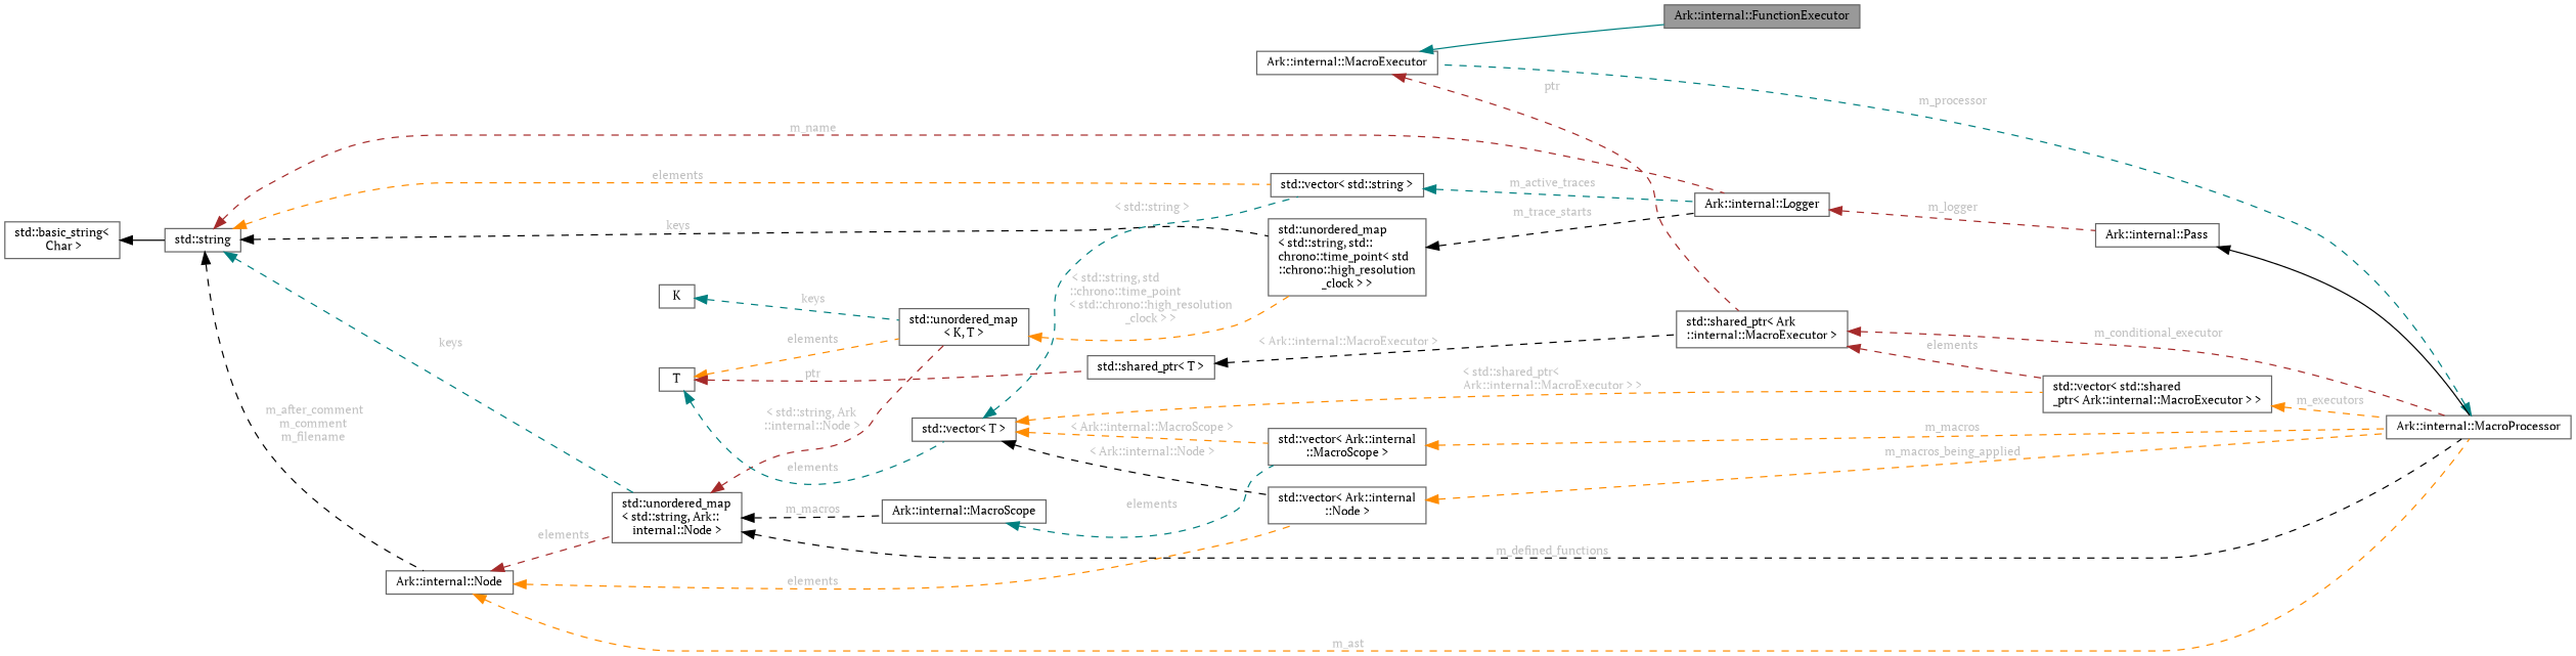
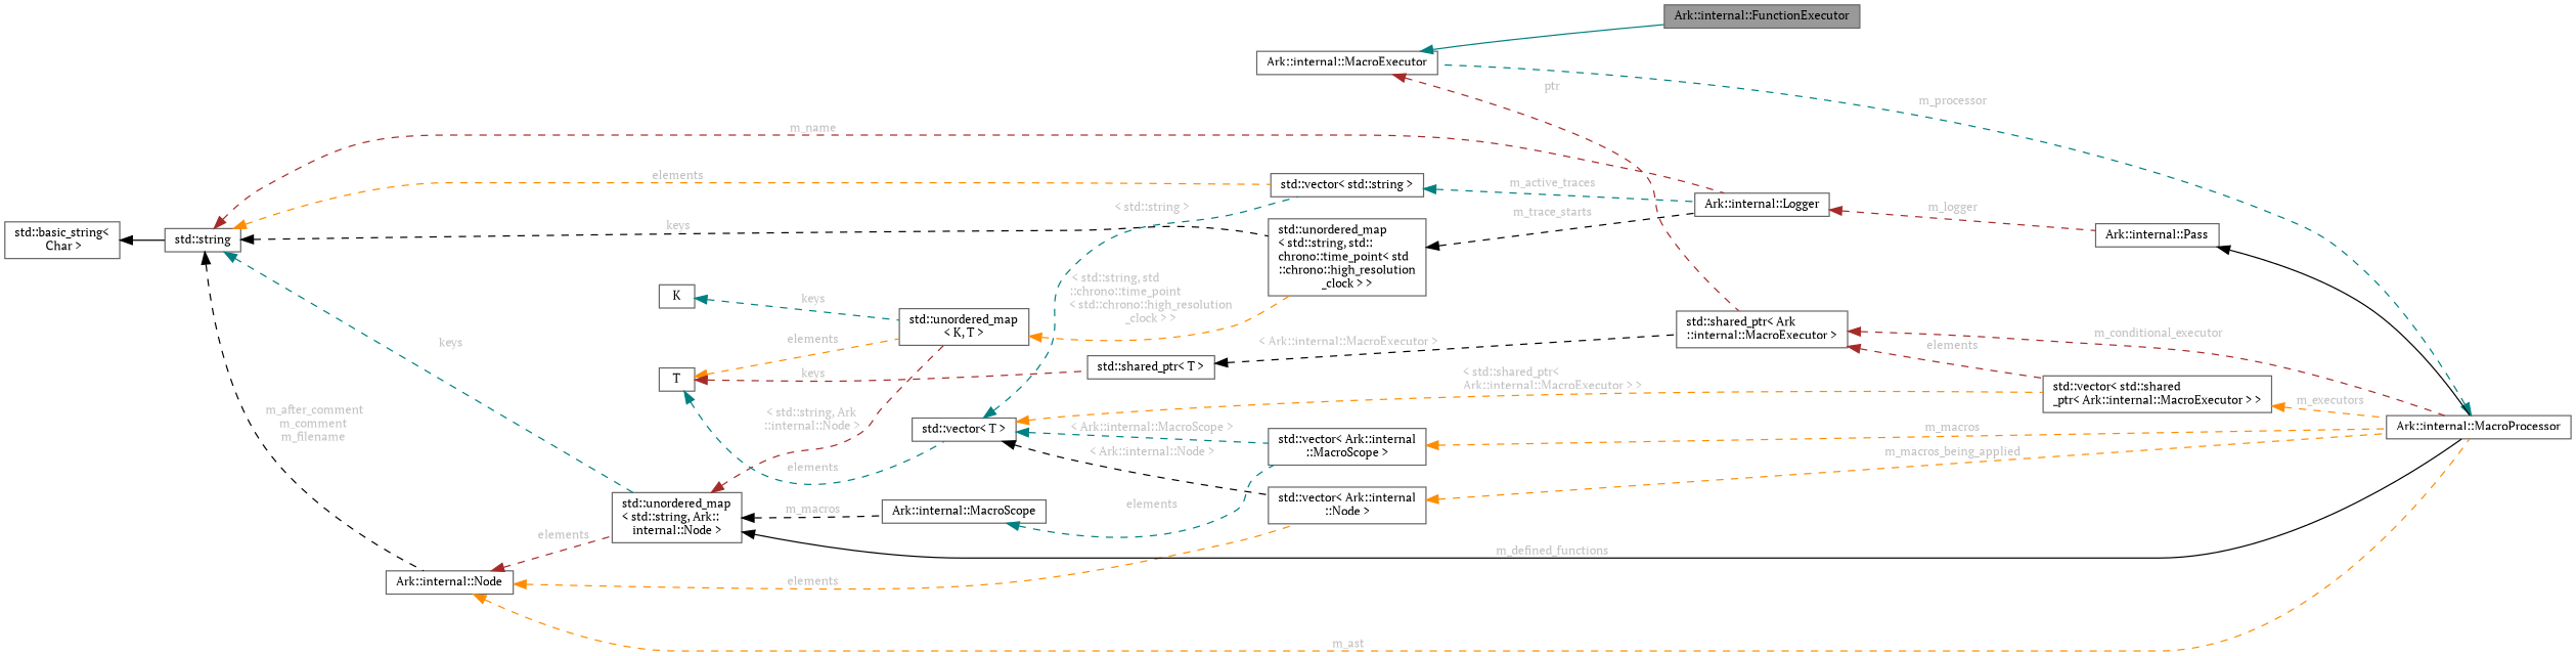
  digraph {
    fontname="PT Serif"
    rankdir=LR
    node [color=gray40 fillcolor=white fontname="PT Serif" fontsize=10 shape=box style=filled]
    edge [color=teal dir=back fontname="PT Serif" fontsize=10 labelfontname=Helvetica labelfontsize=10 style=dashed fontcolor=grey]
    n1 [fillcolor=grey60 fontcolor=black height=0.2 label="Ark::internal::FunctionExecutor" width=0.4]
    n2 [height=0.2 label="Ark::internal::MacroExecutor" width=0.4]
    n3 [height=0.2 label="std::shared_ptr\< Ark\l::internal::MacroExecutor \>" width=0.4]
    n4 [height=0.2 label="Ark::internal::MacroProcessor" width=0.4]
    n5 [height=0.2 label="std::vector\< std::shared\l_ptr\< Ark::internal::MacroExecutor \> \>" width=0.4]
    n6 [height=0.2 label="Ark::internal::Pass" width=0.4]
    n7 [height=0.2 label="Ark::internal::Logger" width=0.4]
    n8 [height=0.2 label="std::string" width=0.4]
    n9 [height=0.2 label="std::unordered_map\l\< std::string, std::\lchrono::time_point\< std\l::chrono::high_resolution\l_clock \> \>" width=0.4]
    n10 [height=0.2 label="std::vector\< std::string \>" width=0.4]
    n11 [height=0.2 label="Ark::internal::Node" width=0.4]
    n12 [height=0.2 label="std::unordered_map\l\< std::string, Ark::\linternal::Node \>" width=0.4]
    n13 [height=0.2 label="std::vector\< Ark::internal\l::Node \>" width=0.4]
    n14 [height=0.2 label="std::unordered_map\l\< K, T \>" width=0.4]
    n15 [height=0.2 label="Ark::internal::MacroScope" width=0.4]
    n16 [height=0.2 label="std::basic_string\<\l Char \>" width=0.4]
    n17 [height=0.2 label=K width=0.4]
    n18 [height=0.2 label=T width=0.4]
    n19 [height=0.2 label="std::vector\< T \>" width=0.4]
    n20 [height=0.2 label="std::shared_ptr\< T \>" width=0.4]
    n21 [height=0.2 label="std::vector\< Ark::internal\l::MacroScope \>" width=0.4]
    n2 -> n1 [style=solid fontcolor=""]
    n2 -> n3 [color=brown label=" ptr"]
    n3 -> n4 [color=brown label=" m_conditional_executor"]
    n3 -> n5 [color=brown label=" elements"]
    n4 -> n2 [label=" m_processor"]
    n5 -> n4 [color=darkorange label=" m_executors"]
    n6 -> n4 [color=black style=solid fontcolor=""]
    n7 -> n6 [color=brown label=" m_logger"]
    n8 -> n7 [color=brown label=" m_name"]
    n8 -> n9 [color=black label=" keys"]
    n8 -> n10 [color=darkorange label=" elements"]
    n8 -> n11 [color=black label=" m_after_comment\nm_comment\nm_filename"]
    n8 -> n12 [label=" keys"]
    n9 -> n7 [color=black label=" m_trace_starts"]
    n10 -> n7 [label=" m_active_traces"]
    n11 -> n4 [color=darkorange label=" m_ast"]
    n11 -> n12 [color=brown label=" elements"]
    n11 -> n13 [color=darkorange label=" elements"]
-   n12 -> n4 [color=black label=" m_defined_functions"]
+   n12 -> n4 [color=black label=" m_defined_functions" style=solid]
    n12 -> n14 [color=brown label=" \< std::string, Ark\l::internal::Node \>"]
    n12 -> n15 [color=black label=" m_macros"]
    n13 -> n4 [color=darkorange label=" m_macros_being_applied"]
    n14 -> n9 [color=darkorange label=" \< std::string, std\l::chrono::time_point\l\< std::chrono::high_resolution\l_clock \> \>"]
    n15 -> n21 [label=" elements"]
    n16 -> n8 [color=black style=solid fontcolor=""]
    n17 -> n14 [label=" keys"]
    n18 -> n14 [color=darkorange label=" elements"]
    n18 -> n19 [label=" elements"]
-   n18 -> n20 [color=brown label=" ptr"]
+   n18 -> n20 [color=brown label=" keys"]
    n19 -> n5 [color=darkorange label=" \< std::shared_ptr\<\l Ark::internal::MacroExecutor \> \>"]
    n19 -> n10 [label=" \< std::string \>"]
    n19 -> n13 [color=black label=" \< Ark::internal::Node \>"]
-   n19 -> n21 [color=darkorange label=" \< Ark::internal::MacroScope \>"]
+   n19 -> n21 [label=" \< Ark::internal::MacroScope \>"]
    n20 -> n3 [color=black label=" \< Ark::internal::MacroExecutor \>"]
    n21 -> n4 [color=darkorange label=" m_macros"]
  }
